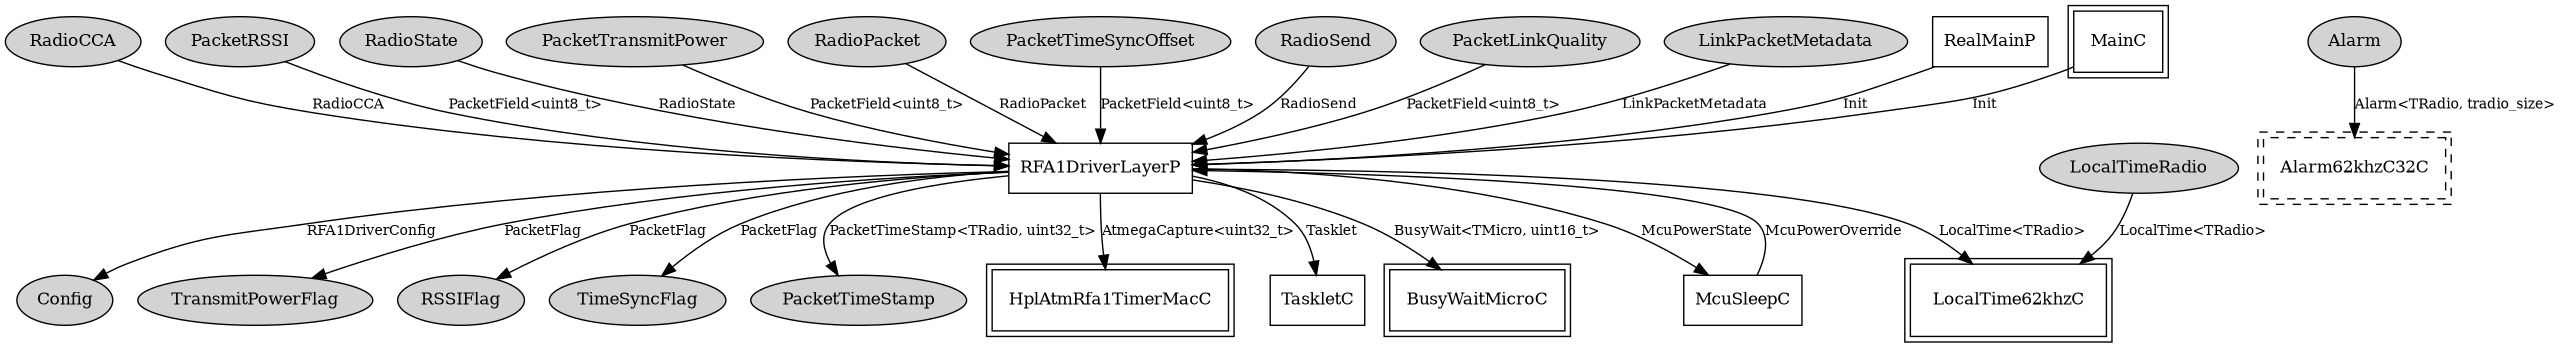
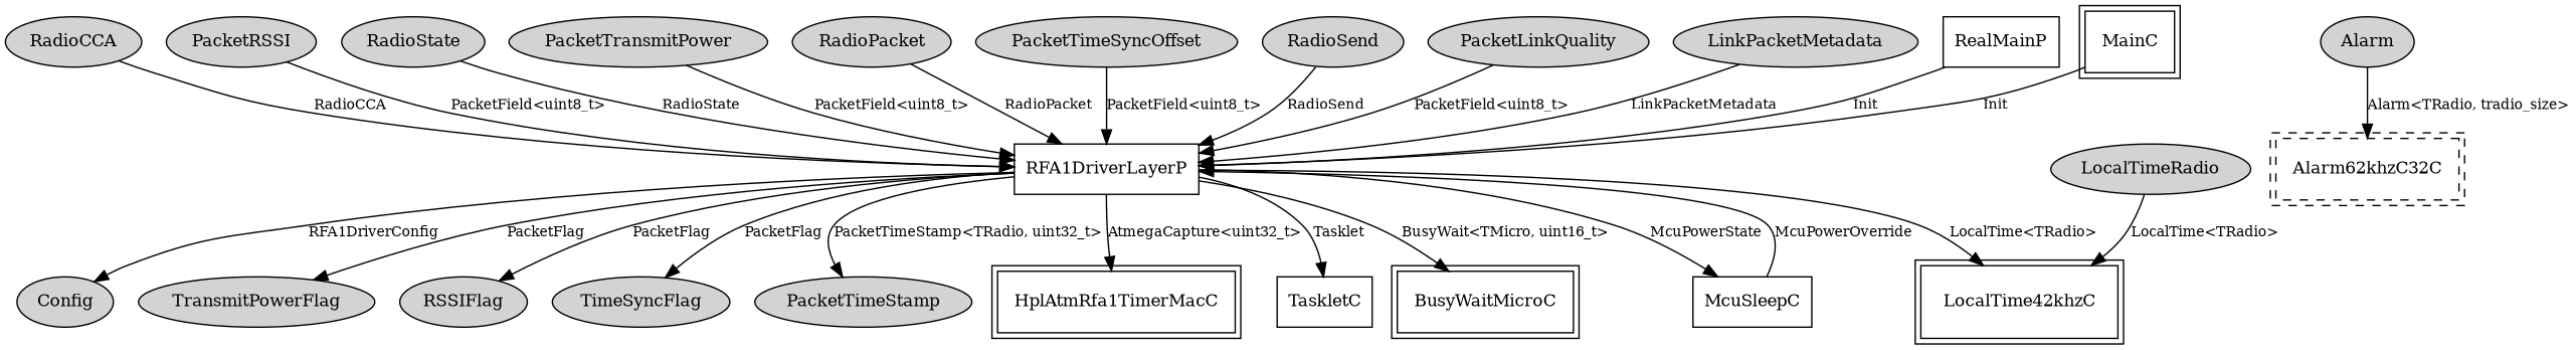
  digraph {
    node [fontsize=12 shape=ellipse style=filled]
    edge [fontsize=10]
    n1 [label=RadioCCA]
    RFA1DriverLayerP [shape=box style=""]
-   LocalTime62khzC [peripheries=2 shape=box style=""]
+   LocalTime62khzC [peripheries=2 shape=box label=LocalTime42khzC style=""]
    n4 [label=Config]
    n5 [label=TransmitPowerFlag]
    n6 [label=RSSIFlag]
    n7 [label=TimeSyncFlag]
    n8 [label=PacketTimeStamp]
    HplAtmRfa1TimerMacC [peripheries=2 shape=box style=""]
    TaskletC [shape=box style=""]
    BusyWaitMicroC [peripheries=2 shape=box style=""]
    McuSleepC [shape=box style=""]
    n13 [label=PacketRSSI]
    n14 [label=RadioState]
    n15 [label=PacketTransmitPower]
    n16 [label=RadioPacket]
    n17 [label=Alarm]
    n18 [label=Alarm62khzC32C peripheries=2 shape=box style=dashed]
    n19 [label=PacketTimeSyncOffset]
    n20 [label=LocalTimeRadio]
    n21 [label=RadioSend]
    n22 [label=PacketLinkQuality]
    n23 [label=LinkPacketMetadata]
    RealMainP [shape=box style=""]
    MainC [peripheries=2 shape=box style=""]
    n1 -> RFA1DriverLayerP [label=RadioCCA]
    RFA1DriverLayerP -> LocalTime62khzC [label="LocalTime<TRadio>"]
    RFA1DriverLayerP -> n4 [label=RFA1DriverConfig]
    RFA1DriverLayerP -> n5 [label=PacketFlag]
    RFA1DriverLayerP -> n6 [label=PacketFlag]
    RFA1DriverLayerP -> n7 [label=PacketFlag]
    RFA1DriverLayerP -> n8 [label="PacketTimeStamp<TRadio, uint32_t>"]
    RFA1DriverLayerP -> HplAtmRfa1TimerMacC [label="AtmegaCapture<uint32_t>"]
    RFA1DriverLayerP -> TaskletC [label=Tasklet]
    RFA1DriverLayerP -> BusyWaitMicroC [label="BusyWait<TMicro, uint16_t>"]
    RFA1DriverLayerP -> McuSleepC [label=McuPowerState]
    McuSleepC -> RFA1DriverLayerP [label=McuPowerOverride]
    n13 -> RFA1DriverLayerP [label="PacketField<uint8_t>"]
    n14 -> RFA1DriverLayerP [label=RadioState]
    n15 -> RFA1DriverLayerP [label="PacketField<uint8_t>"]
    n16 -> RFA1DriverLayerP [label=RadioPacket]
    n17 -> n18 [label="Alarm<TRadio, tradio_size>"]
    n19 -> RFA1DriverLayerP [label="PacketField<uint8_t>"]
    n20 -> LocalTime62khzC [label="LocalTime<TRadio>"]
    n21 -> RFA1DriverLayerP [label=RadioSend]
    n22 -> RFA1DriverLayerP [label="PacketField<uint8_t>"]
    n23 -> RFA1DriverLayerP [label=LinkPacketMetadata]
    RealMainP -> RFA1DriverLayerP [label=Init]
    MainC -> RFA1DriverLayerP [label=Init]
  }
